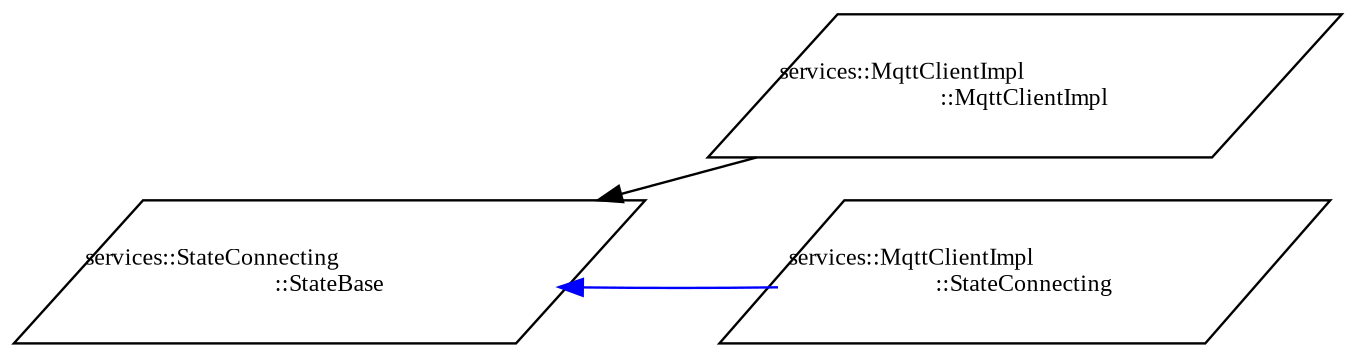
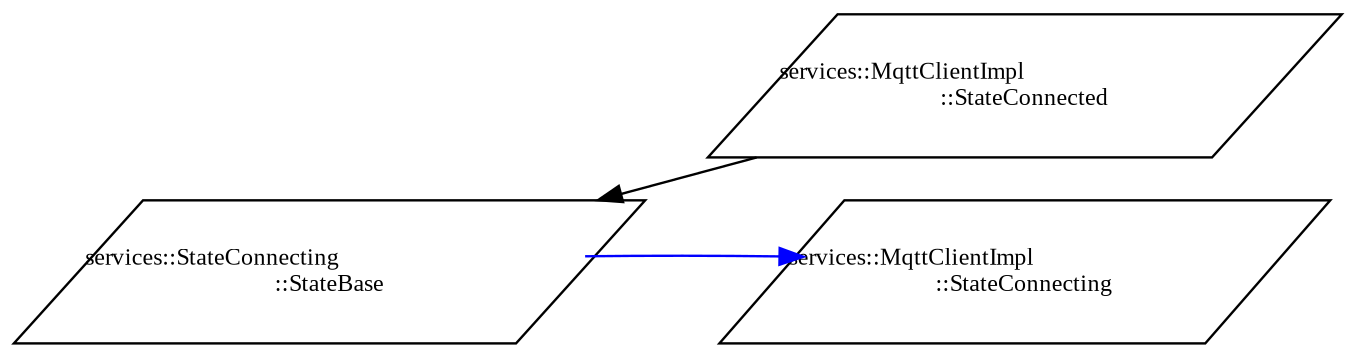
  digraph {
    fontname="Liberation Serif"
    rankdir=LR
    node [color=black fillcolor=white fontname="Liberation Serif" fontsize=10 shape=parallelogram style=filled]
    edge [dir=back fontname="Liberation Serif" fontsize=10 labelfontname=Helvetica labelfontsize=10 style=solid]
    n1 [height=0.2 label="services::StateConnecting\l::StateBase" width=0.4]
-   n2 [height=0.2 label="services::MqttClientImpl\l::MqttClientImpl" width=0.4]
+   n2 [height=0.2 label="services::MqttClientImpl\l::StateConnected" width=0.4]
    n3 [height=0.2 label="services::MqttClientImpl\l::StateConnecting" width=0.4]
    n1 -> n2 [color=black]
-   n1 -> n3 [color=blue]
+   n3 -> n1 [color=blue]
  }
